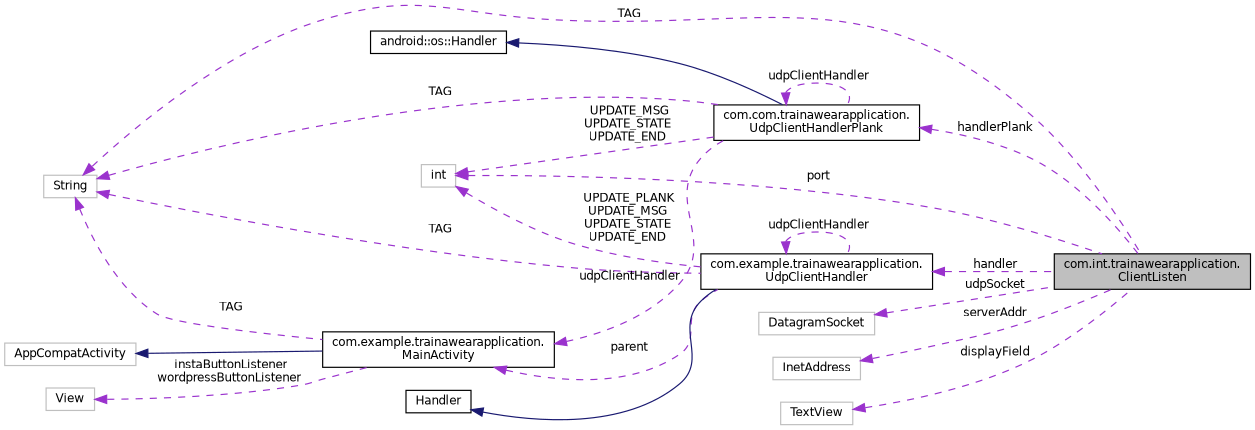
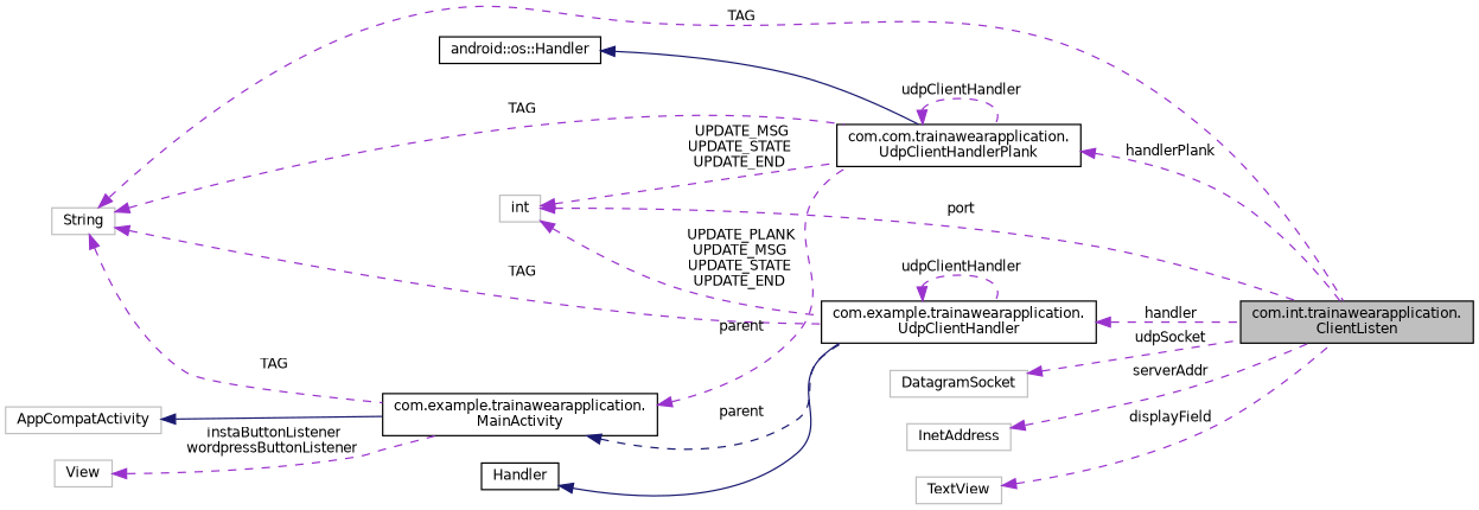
  digraph {
    rankdir=LR
    node [color=grey75 fillcolor=white fontname=Helvetica fontsize=10 shape=record style=filled]
    edge [color=darkorchid3 dir=back fontname=Helvetica fontsize=10 labelfontname=Helvetica labelfontsize=10 style=dashed]
    n1 [color=black fillcolor=grey75 fontcolor=black height=0.2 label="com.int.trainawearapplication.\lClientListen" width=0.4]
    n2 [height=0.2 label=String width=0.4]
    n3 [color=black height=0.2 label="com.com.trainawearapplication.\lUdpClientHandlerPlank" width=0.4]
    n4 [color=black height=0.2 label="com.example.trainawearapplication.\lMainActivity" width=0.4]
    n5 [color=black height=0.2 label="com.example.trainawearapplication.\lUdpClientHandler" width=0.4]
    n6 [color=black height=0.2 label="android::os::Handler" width=0.4]
    n7 [height=0.2 label=AppCompatActivity width=0.4]
    n8 [height=0.2 label=View width=0.4]
    n9 [height=0.2 label=int width=0.4]
    n10 [height=0.2 label=DatagramSocket width=0.4]
    n11 [color=black height=0.2 label=Handler width=0.4]
    n12 [height=0.2 label=InetAddress width=0.4]
    n13 [height=0.2 label=TextView width=0.4]
    n2 -> n1 [label=" TAG"]
    n2 -> n3 [label=" TAG"]
    n2 -> n4 [label=" TAG"]
    n2 -> n5 [label=" TAG"]
    n3 -> n1 [label=" handlerPlank"]
    n3 -> n3 [label=" udpClientHandler"]
-   n4 -> n3 [label=" udpClientHandler"]
-   n4 -> n5 [label=" parent"]
+   n4 -> n3 [label=" parent"]
+   n4 -> n5 [color=midnightblue label=" parent"]
    n5 -> n1 [label=" handler"]
    n5 -> n5 [label=" udpClientHandler"]
    n6 -> n3 [color=midnightblue style=solid]
    n7 -> n4 [color=midnightblue style=solid]
    n8 -> n4 [label=" instaButtonListener\nwordpressButtonListener"]
    n9 -> n1 [label=" port"]
    n9 -> n3 [label=" UPDATE_MSG\nUPDATE_STATE\nUPDATE_END"]
    n9 -> n5 [label=" UPDATE_PLANK\nUPDATE_MSG\nUPDATE_STATE\nUPDATE_END"]
    n10 -> n1 [label=" udpSocket"]
    n11 -> n5 [color=midnightblue style=solid]
    n12 -> n1 [label=" serverAddr"]
    n13 -> n1 [label=" displayField"]
  }
